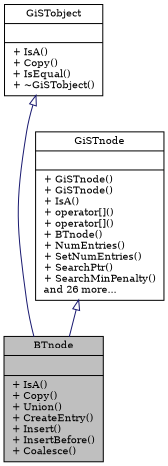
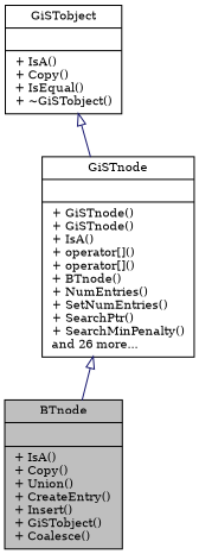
  digraph {
    fontname="DejaVu Serif"
    node [color=black fillcolor=white fontname="DejaVu Serif" fontsize=10 shape=record style=filled]
    edge [arrowtail=onormal color=midnightblue dir=back fontname="DejaVu Serif" fontsize=10 labelfontname=Helvetica labelfontsize=10 style=solid]
-   n1 [fillcolor=grey75 fontcolor=black height=0.2 label="{BTnode\n||+ IsA()\l+ Copy()\l+ Union()\l+ CreateEntry()\l+ Insert()\l+ InsertBefore()\l+ Coalesce()\l}" width=0.4]
+   n1 [fillcolor=grey75 fontcolor=black height=0.2 label="{BTnode\n||+ IsA()\l+ Copy()\l+ Union()\l+ CreateEntry()\l+ Insert()\l+ GiSTobject()\l+ Coalesce()\l}" width=0.4]
    n2 [height=0.2 label="{GiSTnode\n||+ GiSTnode()\l+ GiSTnode()\l+ IsA()\l+ operator[]()\l+ operator[]()\l+ BTnode()\l+ NumEntries()\l+ SetNumEntries()\l+ SearchPtr()\l+ SearchMinPenalty()\land 26 more...\l}" width=0.4]
    n3 [height=0.2 label="{GiSTobject\n||+ IsA()\l+ Copy()\l+ IsEqual()\l+ ~GiSTobject()\l}" width=0.4]
    n2 -> n1
-   n3 -> n1
+   n3 -> n2
  }
